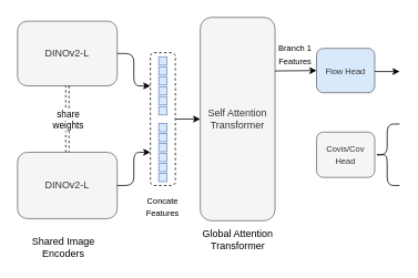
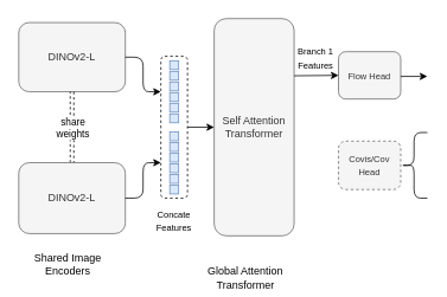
  <mxCell id="0" />
  <mxCell id="1" parent="0" />
  <mxCell id="2" value="DINOv2-L" style="rounded=1;whiteSpace=wrap;html=1;fillColor=#f5f5f5;strokeColor=#666666;fontColor=#333333;" vertex="1" parent="1"><mxGeometry x="20" y="25" width="120" height="78" as="geometry" /></mxCell>
  <mxCell id="3" style="edgeStyle=orthogonalEdgeStyle;rounded=0;orthogonalLoop=1;jettySize=auto;html=1;entryX=0.5;entryY=1;entryDx=0;entryDy=0;shape=link;dashed=1;" edge="1" parent="1" source="5" target="2"><mxGeometry relative="1" as="geometry" /></mxCell>
  <mxCell id="4" value="share&lt;div&gt;weights&lt;/div&gt;" style="edgeLabel;html=1;align=center;verticalAlign=middle;resizable=0;points=[];" vertex="1" connectable="0" parent="3"><mxGeometry relative="1" as="geometry"><mxPoint as="offset" /></mxGeometry></mxCell>
  <mxCell id="5" value="DINOv2-L" style="rounded=1;whiteSpace=wrap;html=1;fillColor=#f5f5f5;strokeColor=#666666;fontColor=#333333;" vertex="1" parent="1"><mxGeometry x="20" y="183" width="120" height="80" as="geometry" /></mxCell>
  <mxCell id="6" value="" style="rounded=0;whiteSpace=wrap;html=1;fillColor=#dae8fc;strokeColor=#6c8ebf;" vertex="1" parent="1"><mxGeometry x="190" y="68" width="10" height="10" as="geometry" /></mxCell>
  <mxCell id="7" value="" style="rounded=0;whiteSpace=wrap;html=1;fillColor=#dae8fc;strokeColor=#6c8ebf;" vertex="1" parent="1"><mxGeometry x="190" y="80" width="10" height="10" as="geometry" /></mxCell>
  <mxCell id="8" value="" style="rounded=0;whiteSpace=wrap;html=1;fillColor=#dae8fc;strokeColor=#6c8ebf;" vertex="1" parent="1"><mxGeometry x="190" y="92" width="10" height="10" as="geometry" /></mxCell>
  <mxCell id="9" value="" style="rounded=0;whiteSpace=wrap;html=1;fillColor=#dae8fc;strokeColor=#6c8ebf;" vertex="1" parent="1"><mxGeometry x="190" y="104" width="10" height="10" as="geometry" /></mxCell>
  <mxCell id="10" value="" style="rounded=0;whiteSpace=wrap;html=1;fillColor=#dae8fc;strokeColor=#6c8ebf;" vertex="1" parent="1"><mxGeometry x="190" y="116" width="10" height="10" as="geometry" /></mxCell>
  <mxCell id="11" value="" style="rounded=0;whiteSpace=wrap;html=1;fillColor=#dae8fc;strokeColor=#6c8ebf;" vertex="1" parent="1"><mxGeometry x="190" y="128" width="10" height="10" as="geometry" /></mxCell>
  <mxCell id="12" value="" style="rounded=0;whiteSpace=wrap;html=1;fillColor=#dae8fc;strokeColor=#6c8ebf;" vertex="1" parent="1"><mxGeometry x="190" y="148.31" width="10" height="10" as="geometry" /></mxCell>
  <mxCell id="13" value="" style="rounded=0;whiteSpace=wrap;html=1;fillColor=#dae8fc;strokeColor=#6c8ebf;" vertex="1" parent="1"><mxGeometry x="190" y="160.31" width="10" height="10" as="geometry" /></mxCell>
  <mxCell id="14" value="" style="rounded=0;whiteSpace=wrap;html=1;fillColor=#dae8fc;strokeColor=#6c8ebf;" vertex="1" parent="1"><mxGeometry x="190" y="172.31" width="10" height="10" as="geometry" /></mxCell>
  <mxCell id="15" value="" style="rounded=0;whiteSpace=wrap;html=1;fillColor=#dae8fc;strokeColor=#6c8ebf;" vertex="1" parent="1"><mxGeometry x="190" y="184.31" width="10" height="10" as="geometry" /></mxCell>
  <mxCell id="16" value="" style="rounded=0;whiteSpace=wrap;html=1;fillColor=#dae8fc;strokeColor=#6c8ebf;" vertex="1" parent="1"><mxGeometry x="190" y="196.31" width="10" height="10" as="geometry" /></mxCell>
  <mxCell id="17" value="" style="rounded=0;whiteSpace=wrap;html=1;fillColor=#dae8fc;strokeColor=#6c8ebf;" vertex="1" parent="1"><mxGeometry x="190" y="208.31" width="10" height="10" as="geometry" /></mxCell>
  <mxCell id="18" value="Self Attention&lt;div&gt;Transformer&lt;/div&gt;" style="rounded=1;whiteSpace=wrap;html=1;fillColor=#f5f5f5;strokeColor=#666666;fontColor=#333333;" vertex="1" parent="1"><mxGeometry x="240" y="20.5" width="90" height="245" as="geometry" /></mxCell>
- <mxCell id="19" value="Global Attention Transformer" style="text;html=1;align=center;verticalAlign=middle;whiteSpace=wrap;rounded=0;" vertex="1" parent="1"><mxGeometry x="232.5" y="273" width="105" height="30" as="geometry" /></mxCell>
+ <mxCell id="19" value="Global Attention Transformer" style="text;html=1;align=center;verticalAlign=middle;whiteSpace=wrap;rounded=0;" vertex="1" parent="1"><mxGeometry x="222.5" y="298" width="105" height="30" as="geometry" /></mxCell>
  <mxCell id="20" value="&lt;font style=&quot;font-size: 10px;&quot;&gt;Branch 1&lt;/font&gt;&lt;div&gt;&lt;font style=&quot;font-size: 10px;&quot;&gt;Features&lt;/font&gt;&lt;/div&gt;" style="text;html=1;align=center;verticalAlign=middle;whiteSpace=wrap;rounded=0;" vertex="1" parent="1"><mxGeometry x="327.5" y="50" width="52.5" height="30" as="geometry" /></mxCell>
- <mxCell id="21" value="&lt;font size=&quot;1&quot;&gt;Flow Head&lt;/font&gt;" style="rounded=1;whiteSpace=wrap;html=1;fillColor=#dae8fc;strokeColor=#666666;fontColor=#333333;" vertex="1" parent="1"><mxGeometry x="380" y="57.82" width="70" height="53.37" as="geometry" /></mxCell>
- <mxCell id="22" value="&lt;div&gt;&lt;font size=&quot;1&quot;&gt;Covis/Cov&lt;/font&gt;&lt;/div&gt;&lt;div&gt;&lt;font size=&quot;1&quot;&gt;Head&lt;/font&gt;&lt;/div&gt;" style="rounded=1;whiteSpace=wrap;html=1;fillColor=#f5f5f5;strokeColor=#666666;fontColor=#333333;" vertex="1" parent="1"><mxGeometry x="380" y="158.69" width="70" height="54.62" as="geometry" /></mxCell>
+ <mxCell id="21" value="&lt;font size=&quot;1&quot;&gt;Flow Head&lt;/font&gt;" style="rounded=1;whiteSpace=wrap;html=1;fillColor=#f5f5f5;strokeColor=#666666;fontColor=#333333;" vertex="1" parent="1"><mxGeometry x="380" y="57.82" width="70" height="53.37" as="geometry" /></mxCell>
+ <mxCell id="22" value="&lt;div&gt;&lt;font size=&quot;1&quot;&gt;Covis/Cov&lt;/font&gt;&lt;/div&gt;&lt;div&gt;&lt;font size=&quot;1&quot;&gt;Head&lt;/font&gt;&lt;/div&gt;" style="rounded=1;whiteSpace=wrap;html=1;fillColor=#f5f5f5;strokeColor=#666666;fontColor=#333333;dashed=1;" vertex="1" parent="1"><mxGeometry x="380" y="158.69" width="70" height="54.62" as="geometry" /></mxCell>
  <mxCell id="23" value="" style="endArrow=classic;html=1;rounded=0;" edge="1" parent="1"><mxGeometry width="50" height="50" relative="1" as="geometry"><mxPoint x="450" y="85.69" as="sourcePoint" /><mxPoint x="480" y="85.69" as="targetPoint" /></mxGeometry></mxCell>
  <mxCell id="24" value="" style="shape=curlyBracket;whiteSpace=wrap;html=1;rounded=1;labelPosition=left;verticalLabelPosition=middle;align=right;verticalAlign=middle;" vertex="1" parent="1"><mxGeometry x="450" y="149" width="30" height="74" as="geometry" /></mxCell>
  <mxCell id="25" value="Shared Image&lt;div&gt;Encoders&lt;/div&gt;" style="text;html=1;align=center;verticalAlign=middle;whiteSpace=wrap;rounded=0;" vertex="1" parent="1"><mxGeometry x="22.5" y="283" width="105" height="30" as="geometry" /></mxCell>
  <mxCell id="26" value="" style="endArrow=classic;html=1;rounded=0;exitX=1;exitY=0.5;exitDx=0;exitDy=0;entryX=0;entryY=0.5;entryDx=0;entryDy=0;" edge="1" parent="1" source="29" target="18"><mxGeometry width="50" height="50" relative="1" as="geometry"><mxPoint x="400" y="135" as="sourcePoint" /><mxPoint x="430" y="81" as="targetPoint" /></mxGeometry></mxCell>
  <mxCell id="27" value="" style="endArrow=classic;html=1;rounded=1;exitX=1;exitY=0.5;exitDx=0;exitDy=0;curved=0;" edge="1" parent="1" source="2"><mxGeometry width="50" height="50" relative="1" as="geometry"><mxPoint x="170" y="163" as="sourcePoint" /><mxPoint x="180" y="103" as="targetPoint" /><Array as="points"><mxPoint x="160" y="64" /><mxPoint x="160" y="103" /></Array></mxGeometry></mxCell>
  <mxCell id="28" value="" style="endArrow=classic;html=1;rounded=1;curved=0;" edge="1" parent="1"><mxGeometry width="50" height="50" relative="1" as="geometry"><mxPoint x="140" y="223" as="sourcePoint" /><mxPoint x="180" y="183" as="targetPoint" /><Array as="points"><mxPoint x="160" y="223" /><mxPoint x="160" y="183" /></Array></mxGeometry></mxCell>
  <mxCell id="29" value="" style="rounded=1;whiteSpace=wrap;html=1;fillColor=none;dashed=1;" vertex="1" parent="1"><mxGeometry x="180" y="63" width="30" height="160" as="geometry" /></mxCell>
  <mxCell id="30" value="&lt;font style=&quot;font-size: 10px;&quot;&gt;Concate&lt;/font&gt;&lt;div&gt;&lt;div&gt;&lt;font style=&quot;font-size: 10px;&quot;&gt;Features&lt;/font&gt;&lt;/div&gt;&lt;/div&gt;" style="text;html=1;align=center;verticalAlign=middle;whiteSpace=wrap;rounded=0;" vertex="1" parent="1"><mxGeometry x="165" y="233" width="60" height="30" as="geometry" /></mxCell>
  <mxCell id="31" value="" style="endArrow=classic;html=1;rounded=1;entryX=0;entryY=0.5;entryDx=0;entryDy=0;curved=0;" edge="1" parent="1" target="21"><mxGeometry width="50" height="50" relative="1" as="geometry"><mxPoint x="330" y="85" as="sourcePoint" /><mxPoint x="360" y="83" as="targetPoint" /></mxGeometry></mxCell>
